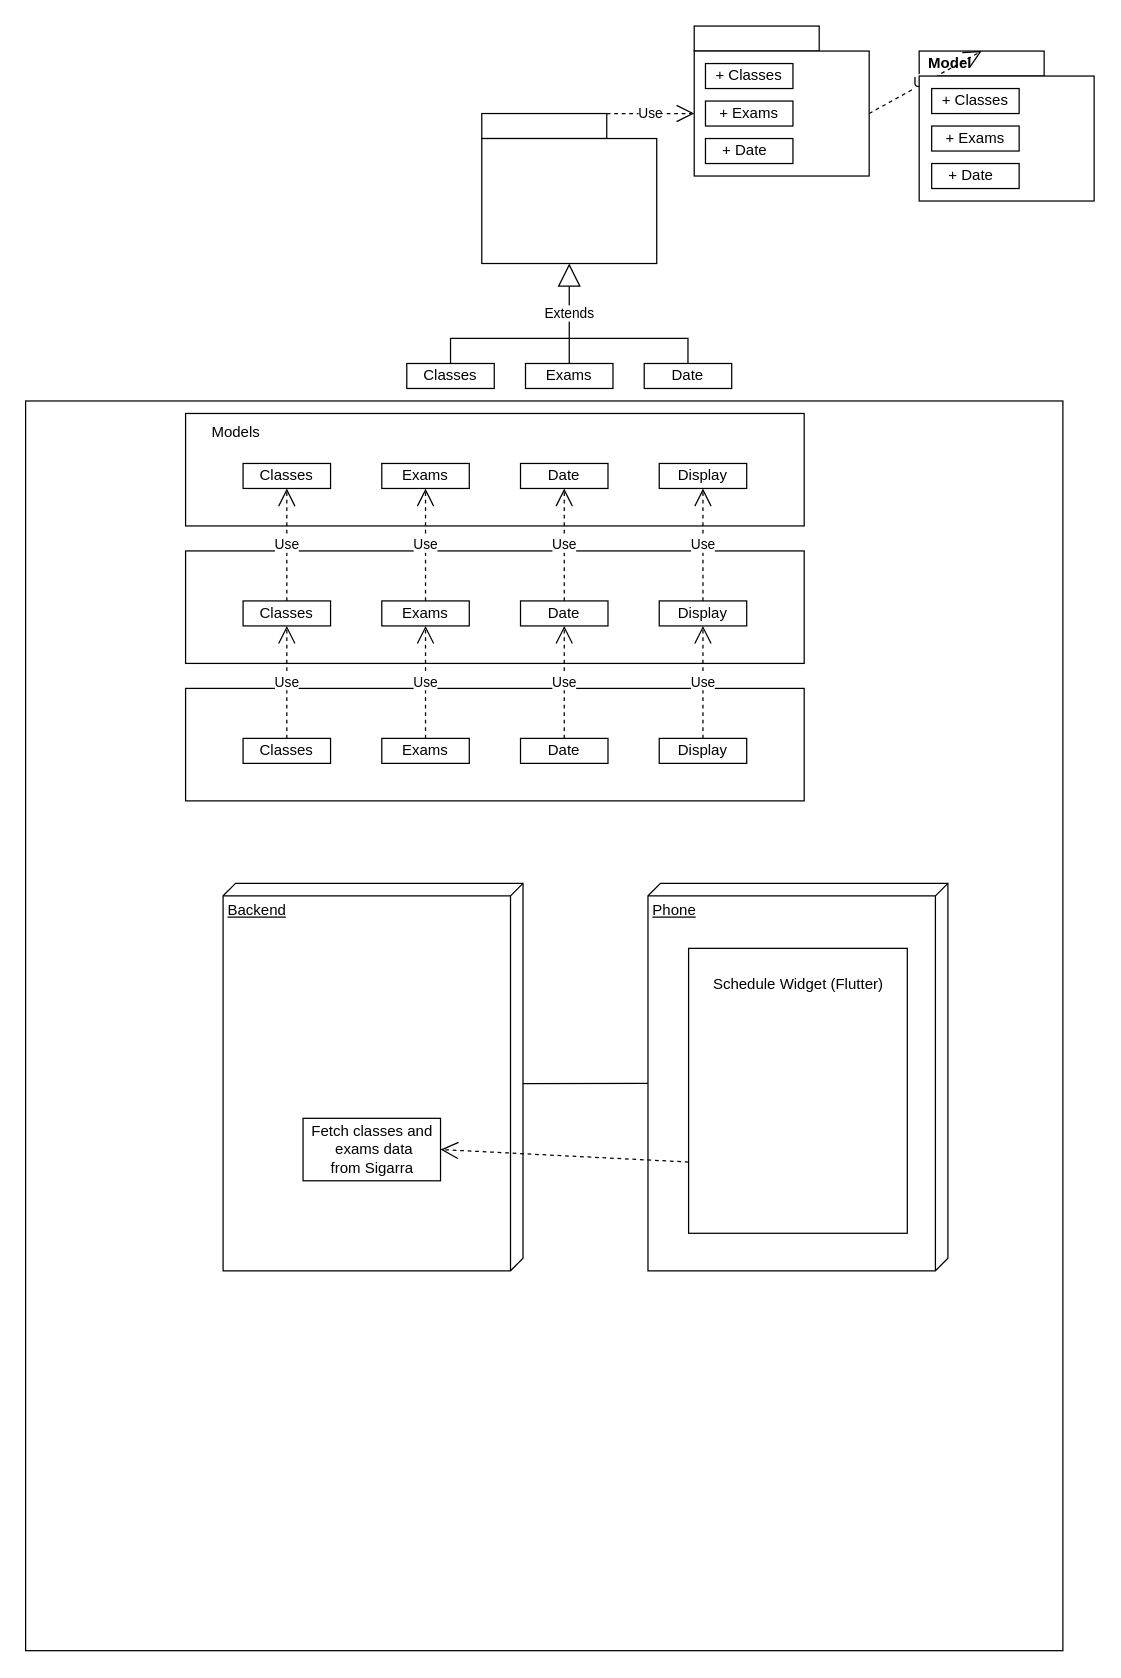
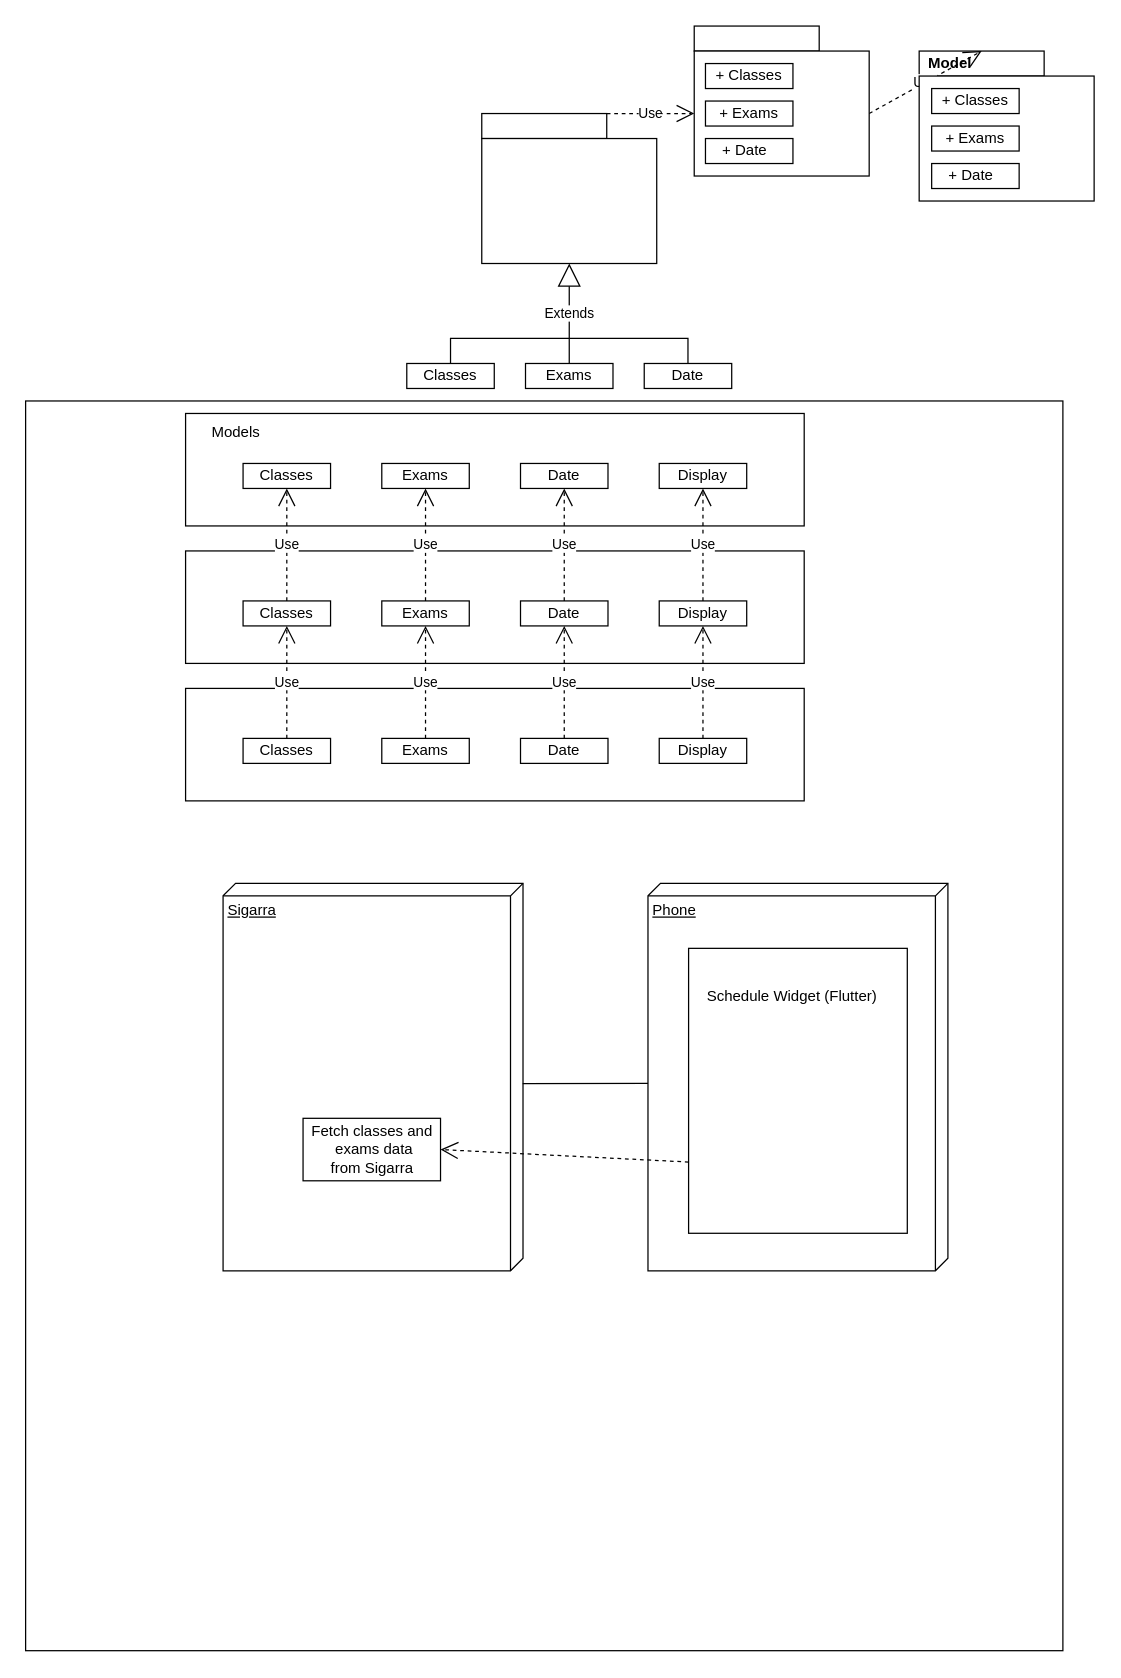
  <mxCell id="0" />
  <mxCell id="1" parent="0" />
  <mxCell id="2" value="" style="rounded=0;whiteSpace=wrap;html=1;" parent="1" vertex="1"><mxGeometry x="20" y="320" width="830" height="1000" as="geometry" /></mxCell>
  <mxCell id="3" value="Phone" style="verticalAlign=top;align=left;spacingTop=8;spacingLeft=2;spacingRight=12;shape=cube;size=10;direction=south;fontStyle=4;html=1;" parent="1" vertex="1"><mxGeometry x="518" y="706" width="240" height="310" as="geometry" /></mxCell>
  <mxCell id="4" value="" style="html=1;" parent="1" vertex="1"><mxGeometry x="550.5" y="758" width="175" height="228" as="geometry" /></mxCell>
  <mxCell id="5" value="" style="rounded=0;whiteSpace=wrap;html=1;" parent="1" vertex="1"><mxGeometry x="735" y="40" width="100" height="20" as="geometry" /></mxCell>
- <mxCell id="6" value="&lt;div&gt;Backend&lt;/div&gt;" style="verticalAlign=top;align=left;spacingTop=8;spacingLeft=2;spacingRight=12;shape=cube;size=10;direction=south;fontStyle=4;html=1;" parent="1" vertex="1"><mxGeometry x="178" y="706" width="240" height="310" as="geometry" /></mxCell>
+ <mxCell id="6" value="&lt;div&gt;Sigarra&lt;/div&gt;" style="verticalAlign=top;align=left;spacingTop=8;spacingLeft=2;spacingRight=12;shape=cube;size=10;direction=south;fontStyle=4;html=1;" parent="1" vertex="1"><mxGeometry x="178" y="706" width="240" height="310" as="geometry" /></mxCell>
  <mxCell id="7" value="Use" style="endArrow=open;endSize=12;dashed=1;html=1;rounded=0;entryX=1;entryY=0;entryDx=0;entryDy=0;exitX=1;exitY=0.5;exitDx=0;exitDy=0;" parent="1" source="12" target="9" edge="1"><mxGeometry width="160" relative="1" as="geometry"><mxPoint x="865" y="99" as="sourcePoint" /><mxPoint x="935" y="-130" as="targetPoint" /></mxGeometry></mxCell>
  <mxCell id="8" value="Use" style="endArrow=open;endSize=12;dashed=1;html=1;rounded=0;exitX=1;exitY=0;exitDx=0;exitDy=0;entryX=0;entryY=0.5;entryDx=0;entryDy=0;" parent="1" source="13" target="12" edge="1"><mxGeometry width="160" relative="1" as="geometry"><mxPoint x="765" y="78.5" as="sourcePoint" /><mxPoint x="637.5" y="-57" as="targetPoint" /></mxGeometry></mxCell>
  <mxCell id="9" value="Model" style="text;html=1;strokeColor=none;fillColor=none;align=center;verticalAlign=middle;whiteSpace=wrap;rounded=0;fontStyle=1" parent="1" vertex="1"><mxGeometry x="735" y="40" width="50" height="20" as="geometry" /></mxCell>
  <mxCell id="10" value="" style="rounded=0;whiteSpace=wrap;html=1;" parent="1" vertex="1"><mxGeometry x="735" y="60" width="140" height="100" as="geometry" /></mxCell>
  <mxCell id="11" value="" style="rounded=0;whiteSpace=wrap;html=1;" parent="1" vertex="1"><mxGeometry x="555" width="100" height="20" as="geometry" y="20" /></mxCell>
  <mxCell id="12" value="" style="rounded=0;whiteSpace=wrap;html=1;" parent="1" vertex="1"><mxGeometry x="555" y="40" width="140" height="100" as="geometry" /></mxCell>
  <mxCell id="13" value="" style="rounded=0;whiteSpace=wrap;html=1;" parent="1" vertex="1"><mxGeometry x="385" y="90" width="100" height="20" as="geometry" /></mxCell>
  <mxCell id="14" value="" style="rounded=0;whiteSpace=wrap;html=1;" parent="1" vertex="1"><mxGeometry x="385" y="110" width="140" height="100" as="geometry" /></mxCell>
  <mxCell id="15" value="+ Classes" style="rounded=0;whiteSpace=wrap;html=1;" parent="1" vertex="1"><mxGeometry x="745" y="70" width="70" height="20" as="geometry" /></mxCell>
  <mxCell id="16" value="+ Exams" style="rounded=0;whiteSpace=wrap;html=1;" parent="1" vertex="1"><mxGeometry x="745" y="100" width="70" height="20" as="geometry" /></mxCell>
  <mxCell id="17" value="+ Date&amp;nbsp;&amp;nbsp;" style="rounded=0;whiteSpace=wrap;html=1;" parent="1" vertex="1"><mxGeometry x="745" y="130" width="70" height="20" as="geometry" /></mxCell>
  <mxCell id="18" value="Extends" style="endArrow=block;endSize=16;endFill=0;html=1;rounded=0;entryX=0.5;entryY=1;entryDx=0;entryDy=0;" parent="1" target="14" edge="1"><mxGeometry width="160" relative="1" as="geometry"><mxPoint x="455" y="290" as="sourcePoint" /><mxPoint x="775" y="150" as="targetPoint" /></mxGeometry></mxCell>
  <mxCell id="19" value="Classes" style="rounded=0;whiteSpace=wrap;html=1;" parent="1" vertex="1"><mxGeometry x="325" y="290" width="70" height="20" as="geometry" /></mxCell>
  <mxCell id="20" value="Exams" style="rounded=0;whiteSpace=wrap;html=1;" parent="1" vertex="1"><mxGeometry x="420" y="290" width="70" height="20" as="geometry" /></mxCell>
  <mxCell id="21" value="Date" style="rounded=0;whiteSpace=wrap;html=1;" parent="1" vertex="1"><mxGeometry x="515" y="290" width="70" height="20" as="geometry" /></mxCell>
  <mxCell id="22" value="" style="endArrow=none;html=1;rounded=0;exitX=0.5;exitY=0;exitDx=0;exitDy=0;" parent="1" source="19" edge="1"><mxGeometry width="50" height="50" relative="1" as="geometry"><mxPoint x="675" y="270" as="sourcePoint" /><mxPoint x="455" y="270" as="targetPoint" /><Array as="points"><mxPoint x="360" y="270" /></Array></mxGeometry></mxCell>
  <mxCell id="23" value="" style="endArrow=none;html=1;rounded=0;exitX=0.5;exitY=0;exitDx=0;exitDy=0;" parent="1" source="21" edge="1"><mxGeometry width="50" height="50" relative="1" as="geometry"><mxPoint x="370" y="300" as="sourcePoint" /><mxPoint x="455" y="270" as="targetPoint" /><Array as="points"><mxPoint x="550" y="270" /></Array></mxGeometry></mxCell>
  <mxCell id="24" value="+ Classes" style="rounded=0;whiteSpace=wrap;html=1;" parent="1" vertex="1"><mxGeometry x="564" y="50" width="70" height="20" as="geometry" /></mxCell>
  <mxCell id="25" value="+ Exams" style="rounded=0;whiteSpace=wrap;html=1;" parent="1" vertex="1"><mxGeometry x="564" y="80" width="70" height="20" as="geometry" /></mxCell>
  <mxCell id="26" value="+ Date&amp;nbsp;&amp;nbsp;" style="rounded=0;whiteSpace=wrap;html=1;" parent="1" vertex="1"><mxGeometry x="564" y="110" width="70" height="20" as="geometry" /></mxCell>
  <mxCell id="27" value="" style="rounded=0;whiteSpace=wrap;html=1;" parent="1" vertex="1"><mxGeometry x="148" y="330" width="495" height="90" as="geometry" /></mxCell>
  <mxCell id="28" value="Classes" style="rounded=0;whiteSpace=wrap;html=1;" parent="1" vertex="1"><mxGeometry x="194" y="370" width="70" height="20" as="geometry" /></mxCell>
  <mxCell id="29" value="Exams" style="rounded=0;whiteSpace=wrap;html=1;" parent="1" vertex="1"><mxGeometry x="305" y="370" width="70" height="20" as="geometry" /></mxCell>
  <mxCell id="30" value="Date" style="rounded=0;whiteSpace=wrap;html=1;" parent="1" vertex="1"><mxGeometry x="416" y="370" width="70" height="20" as="geometry" /></mxCell>
  <mxCell id="31" value="Models" style="text;html=1;align=center;verticalAlign=middle;resizable=0;points=[];autosize=1;strokeColor=none;fillColor=none;" parent="1" vertex="1"><mxGeometry x="163" y="335" width="50" height="20" as="geometry" /></mxCell>
  <mxCell id="32" value="" style="rounded=0;whiteSpace=wrap;html=1;" parent="1" vertex="1"><mxGeometry x="148" y="440" width="495" height="90" as="geometry" /></mxCell>
  <mxCell id="33" value="Classes" style="rounded=0;whiteSpace=wrap;html=1;" parent="1" vertex="1"><mxGeometry x="194" y="480" width="70" height="20" as="geometry" /></mxCell>
  <mxCell id="34" value="Exams" style="rounded=0;whiteSpace=wrap;html=1;" parent="1" vertex="1"><mxGeometry x="305" y="480" width="70" height="20" as="geometry" /></mxCell>
  <mxCell id="35" value="Date" style="rounded=0;whiteSpace=wrap;html=1;" parent="1" vertex="1"><mxGeometry x="416" y="480" width="70" height="20" as="geometry" /></mxCell>
  <mxCell id="36" value="" style="rounded=0;whiteSpace=wrap;html=1;" parent="1" vertex="1"><mxGeometry x="148" y="550" width="495" height="90" as="geometry" /></mxCell>
  <mxCell id="37" value="Classes" style="rounded=0;whiteSpace=wrap;html=1;" parent="1" vertex="1"><mxGeometry x="194" y="590" width="70" height="20" as="geometry" /></mxCell>
  <mxCell id="38" value="Exams" style="rounded=0;whiteSpace=wrap;html=1;" parent="1" vertex="1"><mxGeometry x="305" y="590" width="70" height="20" as="geometry" /></mxCell>
  <mxCell id="39" value="Date" style="rounded=0;whiteSpace=wrap;html=1;" parent="1" vertex="1"><mxGeometry x="416" y="590" width="70" height="20" as="geometry" /></mxCell>
  <mxCell id="40" value="Use" style="endArrow=open;endSize=12;dashed=1;html=1;rounded=0;exitX=0.5;exitY=0;exitDx=0;exitDy=0;entryX=0.5;entryY=1;entryDx=0;entryDy=0;" parent="1" source="35" target="30" edge="1"><mxGeometry width="160" relative="1" as="geometry"><mxPoint x="502" y="100" as="sourcePoint" /><mxPoint x="572" y="100" as="targetPoint" /></mxGeometry></mxCell>
  <mxCell id="41" value="Use" style="endArrow=open;endSize=12;dashed=1;html=1;rounded=0;exitX=0.5;exitY=0;exitDx=0;exitDy=0;entryX=0.5;entryY=1;entryDx=0;entryDy=0;" parent="1" source="34" target="29" edge="1"><mxGeometry width="160" relative="1" as="geometry"><mxPoint x="445" y="490" as="sourcePoint" /><mxPoint x="445" y="400" as="targetPoint" /></mxGeometry></mxCell>
  <mxCell id="42" value="Use" style="endArrow=open;endSize=12;dashed=1;html=1;rounded=0;exitX=0.5;exitY=0;exitDx=0;exitDy=0;entryX=0.5;entryY=1;entryDx=0;entryDy=0;" parent="1" source="33" target="28" edge="1"><mxGeometry width="160" relative="1" as="geometry"><mxPoint x="336" y="490" as="sourcePoint" /><mxPoint x="336" y="400" as="targetPoint" /></mxGeometry></mxCell>
  <mxCell id="43" value="Use" style="endArrow=open;endSize=12;dashed=1;html=1;rounded=0;exitX=0.5;exitY=0;exitDx=0;exitDy=0;entryX=0.5;entryY=1;entryDx=0;entryDy=0;" parent="1" source="37" target="33" edge="1"><mxGeometry width="160" relative="1" as="geometry"><mxPoint x="346" y="500" as="sourcePoint" /><mxPoint x="346" y="410" as="targetPoint" /></mxGeometry></mxCell>
  <mxCell id="44" value="Use" style="endArrow=open;endSize=12;dashed=1;html=1;rounded=0;exitX=0.5;exitY=0;exitDx=0;exitDy=0;entryX=0.5;entryY=1;entryDx=0;entryDy=0;" parent="1" source="38" target="34" edge="1"><mxGeometry width="160" relative="1" as="geometry"><mxPoint x="370" y="510" as="sourcePoint" /><mxPoint x="370" y="420" as="targetPoint" /></mxGeometry></mxCell>
  <mxCell id="45" value="Use" style="endArrow=open;endSize=12;dashed=1;html=1;rounded=0;exitX=0.5;exitY=0;exitDx=0;exitDy=0;entryX=0.5;entryY=1;entryDx=0;entryDy=0;" parent="1" source="39" target="35" edge="1"><mxGeometry width="160" relative="1" as="geometry"><mxPoint x="415" y="520" as="sourcePoint" /><mxPoint x="415" y="430" as="targetPoint" /></mxGeometry></mxCell>
- <mxCell id="46" value="Schedule Widget (Flutter)" style="text;html=1;align=center;verticalAlign=middle;resizable=0;points=[];autosize=1;strokeColor=none;fillColor=none;" parent="1" vertex="1"><mxGeometry x="565" y="778" width="146" height="18" as="geometry" /></mxCell>
+ <mxCell id="46" value="Schedule Widget (Flutter)" style="text;html=1;align=center;verticalAlign=middle;resizable=0;points=[];autosize=1;strokeColor=none;fillColor=none;" parent="1" vertex="1"><mxGeometry x="560" y="788" width="146" height="18" as="geometry" /></mxCell>
  <mxCell id="47" value="Display" style="rounded=0;whiteSpace=wrap;html=1;" parent="1" vertex="1"><mxGeometry x="527" y="370" width="70" height="20" as="geometry" /></mxCell>
  <mxCell id="48" value="Display" style="rounded=0;whiteSpace=wrap;html=1;" parent="1" vertex="1"><mxGeometry x="527" y="480" width="70" height="20" as="geometry" /></mxCell>
  <mxCell id="49" value="Display" style="rounded=0;whiteSpace=wrap;html=1;" parent="1" vertex="1"><mxGeometry x="527" y="590" width="70" height="20" as="geometry" /></mxCell>
  <mxCell id="50" value="Use" style="endArrow=open;endSize=12;dashed=1;html=1;rounded=0;exitX=0.5;exitY=0;exitDx=0;exitDy=0;entryX=0.5;entryY=1;entryDx=0;entryDy=0;" parent="1" source="48" target="47" edge="1"><mxGeometry width="160" relative="1" as="geometry"><mxPoint x="615" y="100" as="sourcePoint" /><mxPoint x="685" y="100" as="targetPoint" /></mxGeometry></mxCell>
  <mxCell id="51" value="Use" style="endArrow=open;endSize=12;dashed=1;html=1;rounded=0;exitX=0.5;exitY=0;exitDx=0;exitDy=0;entryX=0.5;entryY=1;entryDx=0;entryDy=0;" parent="1" source="49" target="48" edge="1"><mxGeometry width="160" relative="1" as="geometry"><mxPoint x="528" y="520" as="sourcePoint" /><mxPoint x="528" y="430" as="targetPoint" /></mxGeometry></mxCell>
  <mxCell id="52" value="&lt;div&gt;Fetch classes and&lt;/div&gt;&lt;div&gt;&amp;nbsp;exams data&lt;/div&gt;&lt;div&gt;from Sigarra&lt;/div&gt;" style="html=1;" parent="1" vertex="1"><mxGeometry x="242" y="894" width="110" height="50" as="geometry" /></mxCell>
  <mxCell id="53" style="edgeStyle=none;shape=connector;rounded=0;orthogonalLoop=1;jettySize=auto;html=1;entryX=1;entryY=0.5;entryDx=0;entryDy=0;dashed=1;labelBackgroundColor=default;fontFamily=Helvetica;fontSize=11;fontColor=default;endArrow=open;endSize=12;strokeColor=default;exitX=0;exitY=0.75;exitDx=0;exitDy=0;" parent="1" source="4" target="52" edge="1"><mxGeometry relative="1" as="geometry" /></mxCell>
  <mxCell id="54" value="" style="endArrow=none;html=1;rounded=0;labelBackgroundColor=default;fontFamily=Helvetica;fontSize=11;fontColor=default;strokeColor=default;shape=connector;entryX=0;entryY=0;entryDx=160;entryDy=240;entryPerimeter=0;exitX=0.517;exitY=0.001;exitDx=0;exitDy=0;exitPerimeter=0;" parent="1" source="6" target="3" edge="1"><mxGeometry width="50" height="50" relative="1" as="geometry"><mxPoint x="465" y="921" as="sourcePoint" /><mxPoint x="515" y="871" as="targetPoint" /></mxGeometry></mxCell>
